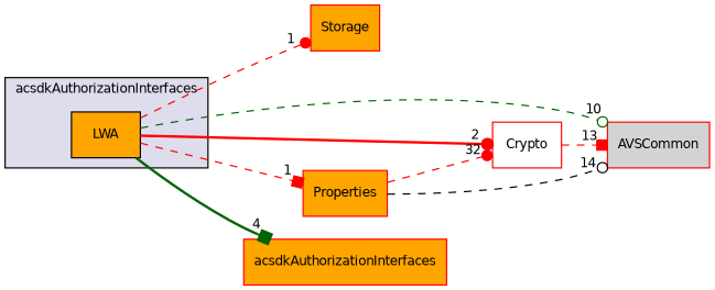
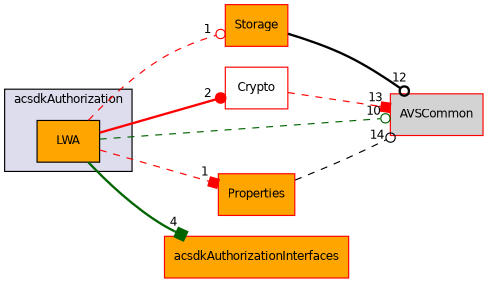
  digraph {
    compound=true
    rankdir=LR
    node [fillcolor=orange fontname=Helvetica fontsize=10 shape=box style=filled color=red]
    edge [arrowhead=odot color=red headlabel=1 labeldistance=1.5 labelfontname=Helvetica labelfontsize=10 style=dashed]
    n1 [label=LWA pencolor=black color=""]
    n2 [label=Storage]
    n3 [fillcolor=white label=Crypto]
    n4 [fillcolor=lightgrey label=AVSCommon]
    n5 [label=Properties]
    n6 [label=acsdkAuthorizationInterfaces]
    subgraph cluster_1 {
      bgcolor="#ddddee"
      fontname=Helvetica
      fontsize=10
-     label=acsdkAuthorizationInterfaces
+     label=acsdkAuthorization
      pencolor=black
      n1
    }
-   n1 -> n2 [arrowhead=dot]
+   n1 -> n2
    n1 -> n3 [arrowhead=dot headlabel=2 style=bold]
    n1 -> n4 [color=darkgreen headlabel=10]
    n1 -> n5 [arrowhead=box]
    n1 -> n6 [arrowhead=box color=darkgreen headlabel=4 style=bold]
+   n2 -> n4 [color=black headlabel=12 style=bold]
    n3 -> n4 [arrowhead=box headlabel=13]
-   n5 -> n3 [arrowhead=dot headlabel=32]
    n5 -> n4 [color=black headlabel=14]
  }
